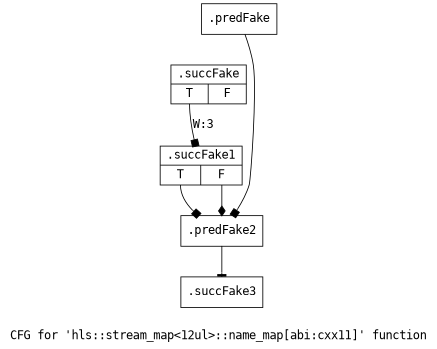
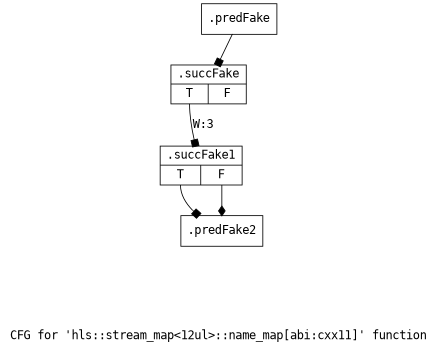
  digraph {
    fontname="DejaVu Sans Mono"
    label="CFG for 'hls::stream_map\<12ul\>::name_map[abi:cxx11]' function"
    node [filename="/media/miguel/NewVolume/Linux/Xilinx/Vitis_HLS/2020.2/include/hls_stream_thread_unsafe.h" fontname="DejaVu Sans Mono" linenumber=117 shape=record]
    edge [arrowhead=box execusionnum=0 filename="/media/miguel/NewVolume/Linux/Xilinx/Vitis_HLS/2020.2/include/hls_stream_thread_unsafe.h" fontname="DejaVu Sans Mono"]
    n1 [label="{.predFake}"]
    n2 [label="{.succFake|{<s0>T|<s1>F}}"]
    n3 [label="{.succFake1|{<s0>T|<s1>F}}"]
    n4 [label="{.predFake2}" linenumber=118]
-   n5 [label="{.succFake3}" linenumber=118]
-   n1 -> n4 [execusionnum=2]
+   n1 -> n2 [execusionnum=2]
    n2 -> n3 [label="W:3" tailport=s0]
    n3 -> n4 [tailport=s0]
    n3 -> n4 [arrowhead=diamond tailport=s1 execusionnum="" filename=""]
-   n4 -> n5 [arrowhead=tee execusionnum=1048574]
  }
